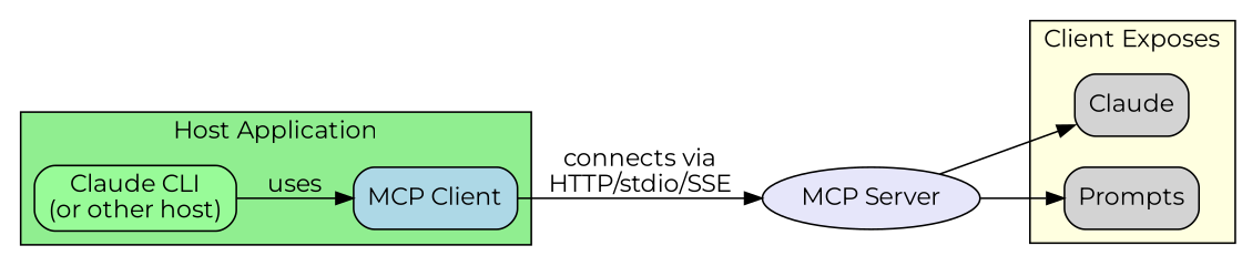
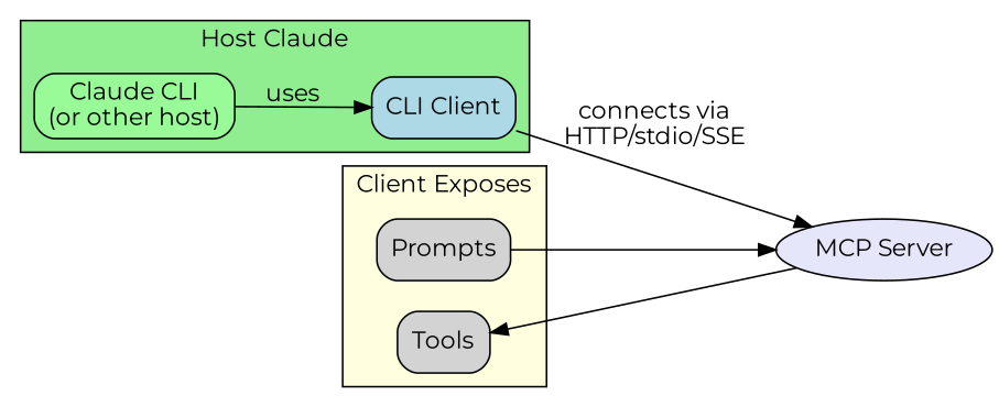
  digraph {
    fontname=Montserrat
    rankdir=LR
    node [fontname=Montserrat shape=box style="rounded,filled"]
    edge [fontname=Montserrat]
    n1 [fillcolor=palegreen label="Claude CLI\n(or other host)"]
-   n2 [fillcolor=lightblue label="MCP Client"]
-   n3 [label=Claude]
+   n2 [fillcolor=lightblue label="CLI Client"]
+   n3 [label=Tools]
    n4 [label=Prompts]
    n5 [fillcolor=lavender label="MCP Server" shape=ellipse]
    subgraph cluster_1 {
      fillcolor=lightgreen
-     label="Host Application"
+     label="Host Claude"
      style=filled
      n1
      n2
    }
    subgraph cluster_2 {
      fillcolor=lightyellow
      label="Client Exposes"
      style=filled
      n3
      n4
    }
    n1 -> n2 [label=uses]
    n2 -> n5 [label="connects via\nHTTP/stdio/SSE"]
    n5 -> n3
-   n5 -> n4
+   n4 -> n5
  }
